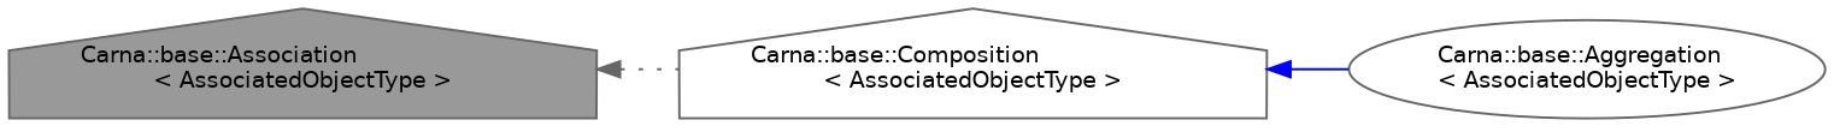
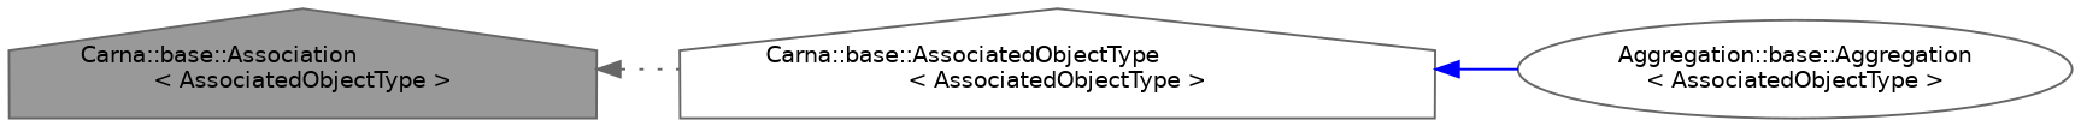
  digraph {
    rankdir=LR
    node [color=gray40 fillcolor=white fontname=Helvetica fontsize=10 shape=house style=filled]
    edge [dir=back fontname=Helvetica fontsize=10 labelfontname=Helvetica labelfontsize=10]
    n1 [fillcolor=grey60 fontcolor=black height=0.2 label="Carna::base::Association\l\< AssociatedObjectType \>" width=0.4]
-   n2 [height=0.2 label="Carna::base::Composition\l\< AssociatedObjectType \>" width=0.4]
-   n3 [height=0.2 label="Carna::base::Aggregation\l\< AssociatedObjectType \>" shape=ellipse width=0.4]
+   n2 [height=0.2 label="Carna::base::AssociatedObjectType\l\< AssociatedObjectType \>" width=0.4]
+   n3 [height=0.2 label="Aggregation::base::Aggregation\l\< AssociatedObjectType \>" shape=ellipse width=0.4]
    n1 -> n2 [color=gray40 style=dotted]
    n2 -> n3 [color=blue style=solid]
  }
